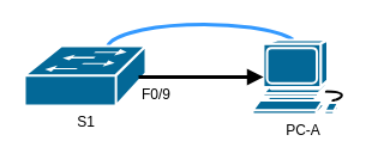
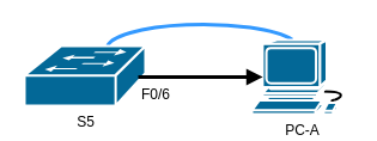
  <mxCell id="0" />
  <mxCell id="1" parent="0" />
  <mxCell id="2" value="" style="verticalLabelPosition=bottom;verticalAlign=top;html=1;shape=mxgraph.basic.arc;startAngle=0.753;endAngle=0.192;strokeWidth=3;strokeColor=#3399FF;" vertex="1" parent="1"><mxGeometry x="89" y="20" width="160" height="40" as="geometry" /></mxCell>
- <mxCell id="3" value="S1" style="shape=mxgraph.cisco.switches.workgroup_switch;sketch=0;html=1;pointerEvents=1;dashed=0;fillColor=#036897;strokeColor=#ffffff;strokeWidth=2;verticalLabelPosition=bottom;verticalAlign=top;align=center;outlineConnect=0;" vertex="1" parent="1"><mxGeometry x="20" y="38" width="101" height="50" as="geometry" /></mxCell>
+ <mxCell id="3" value="S5" style="shape=mxgraph.cisco.switches.workgroup_switch;sketch=0;html=1;pointerEvents=1;dashed=0;fillColor=#036897;strokeColor=#ffffff;strokeWidth=2;verticalLabelPosition=bottom;verticalAlign=top;align=center;outlineConnect=0;" vertex="1" parent="1"><mxGeometry x="20" y="38" width="101" height="50" as="geometry" /></mxCell>
  <mxCell id="4" value="PC-A" style="shape=mxgraph.cisco.computers_and_peripherals.workstation;sketch=0;html=1;pointerEvents=1;dashed=0;fillColor=#036897;strokeColor=#ffffff;strokeWidth=2;verticalLabelPosition=bottom;verticalAlign=top;align=center;outlineConnect=0;" vertex="1" parent="1"><mxGeometry x="210" y="33" width="83" height="62" as="geometry" /></mxCell>
  <mxCell id="5" value="" style="endArrow=block;html=1;rounded=0;strokeWidth=3;entryX=0.11;entryY=0.5;entryDx=0;entryDy=0;entryPerimeter=0;exitX=0.25;exitY=0;exitDx=0;exitDy=0;" edge="1" parent="1" source="6" target="4"><mxGeometry width="50" height="50" relative="1" as="geometry"><mxPoint x="180" y="84" as="sourcePoint" /><mxPoint x="230" y="34" as="targetPoint" /></mxGeometry></mxCell>
- <mxCell id="6" value="F0/9" style="text;html=1;align=center;verticalAlign=middle;whiteSpace=wrap;rounded=0;" vertex="1" parent="1"><mxGeometry x="100" y="64" width="60" height="30" as="geometry" /></mxCell>
+ <mxCell id="6" value="F0/6" style="text;html=1;align=center;verticalAlign=middle;whiteSpace=wrap;rounded=0;" vertex="1" parent="1"><mxGeometry x="100" y="64" width="60" height="30" as="geometry" /></mxCell>
